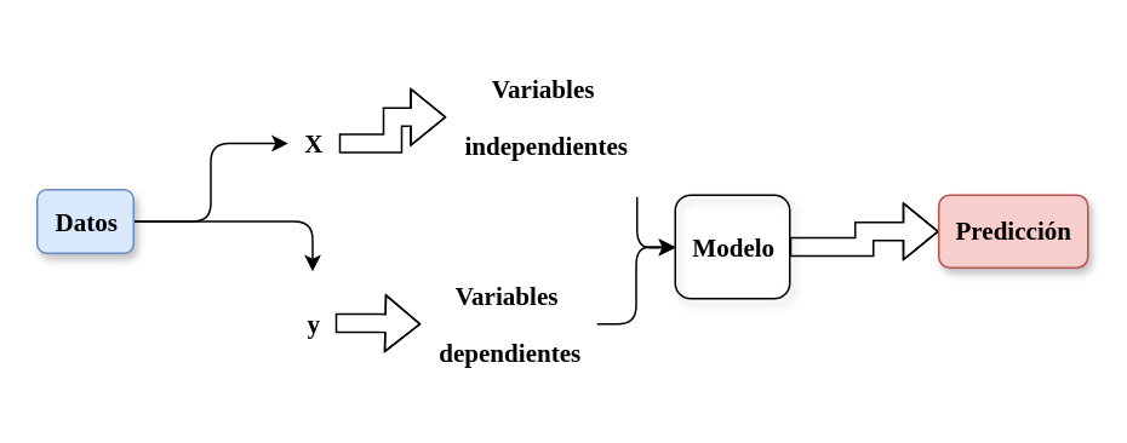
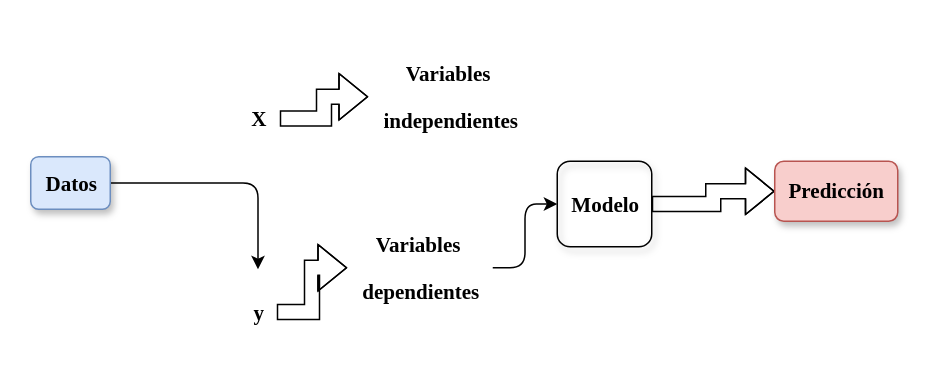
  <mxCell id="0" />
  <mxCell id="1" parent="0" />
- <mxCell id="2" style="edgeStyle=orthogonalEdgeStyle;rounded=1;orthogonalLoop=1;jettySize=auto;html=1;strokeColor=default;align=center;verticalAlign=middle;fontFamily=Helvetica;fontSize=11;fontColor=default;labelBackgroundColor=default;endArrow=classic;curved=0;" edge="1" parent="1" source="4" target="6"><mxGeometry relative="1" as="geometry" /></mxCell>
  <mxCell id="3" style="edgeStyle=orthogonalEdgeStyle;rounded=1;orthogonalLoop=1;jettySize=auto;html=1;strokeColor=default;align=center;verticalAlign=middle;fontFamily=Helvetica;fontSize=11;fontColor=default;labelBackgroundColor=default;endArrow=classic;curved=0;" edge="1" parent="1" source="4" target="13"><mxGeometry relative="1" as="geometry" /></mxCell>
  <mxCell id="4" value="&lt;h3&gt;&lt;font face=&quot;Garamond&quot;&gt;Datos&lt;/font&gt;&lt;/h3&gt;" style="text;html=1;align=center;verticalAlign=middle;resizable=0;points=[];autosize=1;strokeColor=#6c8ebf;fillColor=#dae8fc;fontFamily=Architects Daughter;fontSource=https%3A%2F%2Ffonts.googleapis.com%2Fcss%3Ffamily%3DArchitects%2BDaughter;rounded=1;shadow=1;" vertex="1" parent="1"><mxGeometry x="20" y="104" width="53" height="35" as="geometry" /></mxCell>
  <mxCell id="5" value="" style="edgeStyle=orthogonalEdgeStyle;rounded=0;orthogonalLoop=1;jettySize=auto;html=1;shape=flexArrow;" edge="1" parent="1" source="6" target="8"><mxGeometry relative="1" as="geometry" /></mxCell>
  <mxCell id="6" value="&lt;h3&gt;&lt;font face=&quot;Garamond&quot;&gt;X&lt;/font&gt;&lt;/h3&gt;" style="text;html=1;align=center;verticalAlign=middle;resizable=0;points=[];autosize=1;strokeColor=none;fillColor=none;fontFamily=Architects Daughter;fontSource=https%3A%2F%2Ffonts.googleapis.com%2Fcss%3Ffamily%3DArchitects%2BDaughter;shadow=1;" vertex="1" parent="1"><mxGeometry x="158" y="50" width="28" height="57" as="geometry" /></mxCell>
- <mxCell id="7" style="edgeStyle=orthogonalEdgeStyle;rounded=1;orthogonalLoop=1;jettySize=auto;html=1;strokeColor=default;align=center;verticalAlign=middle;fontFamily=Helvetica;fontSize=11;fontColor=default;labelBackgroundColor=default;endArrow=classic;curved=0;" edge="1" parent="1" source="8" target="10"><mxGeometry relative="1" as="geometry"><Array as="points"><mxPoint x="350" y="79" /><mxPoint x="350" y="136" /></Array></mxGeometry></mxCell>
  <mxCell id="8" value="&lt;h3&gt;&lt;font face=&quot;Garamond&quot;&gt;Variables&amp;nbsp;&lt;/font&gt;&lt;/h3&gt;&lt;h3&gt;&lt;font face=&quot;Garamond&quot;&gt;independientes&lt;/font&gt;&lt;/h3&gt;" style="text;html=1;align=center;verticalAlign=middle;resizable=0;points=[];autosize=1;strokeColor=none;fillColor=none;fontFamily=Architects Daughter;fontSource=https%3A%2F%2Ffonts.googleapis.com%2Fcss%3Ffamily%3DArchitects%2BDaughter;" vertex="1" parent="1"><mxGeometry x="245" y="20" width="109" height="88" as="geometry" /></mxCell>
  <mxCell id="9" value="" style="edgeStyle=orthogonalEdgeStyle;shape=flexArrow;rounded=0;orthogonalLoop=1;jettySize=auto;html=1;strokeColor=default;align=center;verticalAlign=middle;fontFamily=Helvetica;fontSize=11;fontColor=default;labelBackgroundColor=default;endArrow=classic;" edge="1" parent="1" source="10" target="11"><mxGeometry relative="1" as="geometry" /></mxCell>
  <mxCell id="10" value="&lt;h3&gt;&lt;font face=&quot;Garamond&quot;&gt;Modelo&lt;/font&gt;&lt;/h3&gt;" style="text;html=1;align=center;verticalAlign=middle;resizable=0;points=[];autosize=1;strokeColor=default;fillColor=none;fontFamily=Architects Daughter;fontSource=https%3A%2F%2Ffonts.googleapis.com%2Fcss%3Ffamily%3DArchitects%2BDaughter;rounded=1;shadow=1;" vertex="1" parent="1"><mxGeometry x="371" y="107" width="63" height="57" as="geometry" /></mxCell>
  <mxCell id="11" value="&lt;h3&gt;&lt;font face=&quot;Garamond&quot;&gt;Predicción&lt;/font&gt;&lt;/h3&gt;" style="text;html=1;align=center;verticalAlign=middle;resizable=0;points=[];autosize=1;strokeColor=#b85450;fillColor=#f8cecc;fontFamily=Architects Daughter;fontSource=https%3A%2F%2Ffonts.googleapis.com%2Fcss%3Ffamily%3DArchitects%2BDaughter;rounded=1;glass=0;shadow=1;" vertex="1" parent="1"><mxGeometry x="516" y="107" width="82" height="40" as="geometry" /></mxCell>
  <mxCell id="12" value="" style="edgeStyle=orthogonalEdgeStyle;shape=flexArrow;rounded=0;orthogonalLoop=1;jettySize=auto;html=1;strokeColor=default;align=center;verticalAlign=middle;fontFamily=Helvetica;fontSize=11;fontColor=default;labelBackgroundColor=default;endArrow=classic;" edge="1" parent="1" source="13" target="15"><mxGeometry relative="1" as="geometry" /></mxCell>
- <mxCell id="13" value="&lt;h3&gt;&lt;font face=&quot;Garamond&quot;&gt;y&lt;/font&gt;&lt;/h3&gt;" style="text;html=1;align=center;verticalAlign=middle;resizable=0;points=[];autosize=1;strokeColor=none;fillColor=none;fontFamily=Architects Daughter;fontSource=https%3A%2F%2Ffonts.googleapis.com%2Fcss%3Ffamily%3DArchitects%2BDaughter;" vertex="1" parent="1"><mxGeometry x="159" y="149" width="25" height="57" as="geometry" /></mxCell>
+ <mxCell id="13" value="&lt;h3&gt;&lt;font face=&quot;Garamond&quot;&gt;y&lt;/font&gt;&lt;/h3&gt;" style="text;html=1;align=center;verticalAlign=middle;resizable=0;points=[];autosize=1;strokeColor=none;fillColor=none;fontFamily=Architects Daughter;fontSource=https%3A%2F%2Ffonts.googleapis.com%2Fcss%3Ffamily%3DArchitects%2BDaughter;" vertex="1" parent="1"><mxGeometry x="159" y="179" width="25" height="57" as="geometry" /></mxCell>
  <mxCell id="14" style="edgeStyle=orthogonalEdgeStyle;rounded=1;orthogonalLoop=1;jettySize=auto;html=1;strokeColor=default;align=center;verticalAlign=middle;fontFamily=Helvetica;fontSize=11;fontColor=default;labelBackgroundColor=default;endArrow=classic;curved=0;" edge="1" parent="1" source="15" target="10"><mxGeometry relative="1" as="geometry" /></mxCell>
  <mxCell id="15" value="&lt;h3&gt;&lt;font face=&quot;Garamond&quot;&gt;Variables&amp;nbsp;&lt;/font&gt;&lt;/h3&gt;&lt;h3&gt;&lt;font face=&quot;Garamond&quot;&gt;dependientes&lt;/font&gt;&lt;/h3&gt;" style="text;html=1;align=center;verticalAlign=middle;resizable=0;points=[];autosize=1;strokeColor=none;fillColor=none;fontFamily=Architects Daughter;fontSource=https%3A%2F%2Ffonts.googleapis.com%2Fcss%3Ffamily%3DArchitects%2BDaughter;" vertex="1" parent="1"><mxGeometry x="231" y="134" width="97" height="88" as="geometry" /></mxCell>
